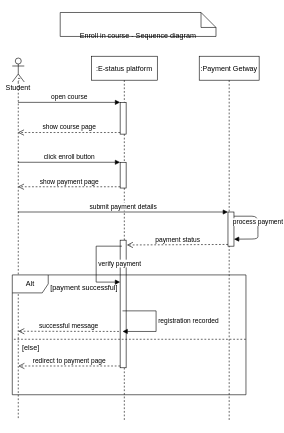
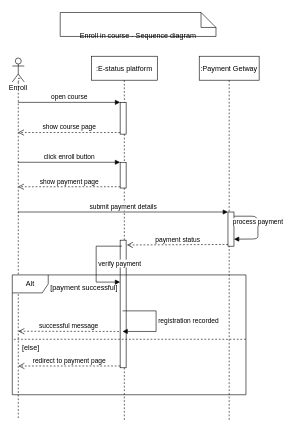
  <mxCell id="0" />
  <mxCell id="1" parent="0" />
  <mxCell id="2" value=":E-status platform" style="shape=umlLifeline;perimeter=lifelinePerimeter;container=1;collapsible=0;recursiveResize=0;rounded=0;shadow=0;strokeWidth=1;" parent="1" vertex="1"><mxGeometry x="152" y="93" width="110" height="607" as="geometry" /></mxCell>
  <mxCell id="3" value="" style="html=1;points=[];perimeter=orthogonalPerimeter;" vertex="1" parent="2"><mxGeometry x="48" y="77" width="10" height="53" as="geometry" /></mxCell>
  <mxCell id="4" value="" style="html=1;points=[];perimeter=orthogonalPerimeter;" vertex="1" parent="2"><mxGeometry x="48" y="177" width="10" height="43" as="geometry" /></mxCell>
  <mxCell id="5" value="" style="html=1;points=[];perimeter=orthogonalPerimeter;" vertex="1" parent="2"><mxGeometry x="48" y="307" width="10" height="213" as="geometry" /></mxCell>
  <mxCell id="6" value="verify payment" style="edgeStyle=orthogonalEdgeStyle;html=1;align=left;spacingLeft=2;endArrow=block;rounded=0;entryX=1;entryY=0;entryDx=0;entryDy=0;" edge="1" target="21" parent="2"><mxGeometry relative="1" as="geometry"><mxPoint x="51" y="317" as="sourcePoint" /><Array as="points"><mxPoint x="8" y="317" /><mxPoint x="8" y="377" /></Array></mxGeometry></mxCell>
  <mxCell id="7" value=":Payment Getway" style="shape=umlLifeline;perimeter=lifelinePerimeter;container=1;collapsible=0;recursiveResize=0;rounded=0;shadow=0;strokeWidth=1;" parent="1" vertex="1"><mxGeometry x="332" y="93" width="100" height="607" as="geometry" /></mxCell>
  <mxCell id="8" value="" style="html=1;points=[];perimeter=orthogonalPerimeter;" vertex="1" parent="7"><mxGeometry x="48" y="260" width="10" height="57" as="geometry" /></mxCell>
  <mxCell id="9" value="process payment" style="html=1;verticalAlign=bottom;endArrow=block;entryX=1;entryY=0.795;entryDx=0;entryDy=0;entryPerimeter=0;" edge="1" parent="7" target="8"><mxGeometry width="80" relative="1" as="geometry"><mxPoint x="58" y="267" as="sourcePoint" /><mxPoint x="68" y="197" as="targetPoint" /><Array as="points"><mxPoint x="98" y="267" /><mxPoint x="98" y="289" /><mxPoint x="98" y="305" /></Array></mxGeometry></mxCell>
  <mxCell id="10" value="" style="endArrow=none;dashed=1;html=1;" edge="1" parent="1"><mxGeometry width="50" height="50" relative="1" as="geometry"><mxPoint x="29.5" y="130" as="sourcePoint" /><mxPoint x="35" y="130" as="targetPoint" /></mxGeometry></mxCell>
  <mxCell id="11" value="" style="endArrow=none;dashed=1;html=1;" edge="1" parent="1" source="12"><mxGeometry width="50" height="50" relative="1" as="geometry"><mxPoint x="35" y="614" as="sourcePoint" /><mxPoint x="32.941" y="130" as="targetPoint" /></mxGeometry></mxCell>
- <mxCell id="12" value="Student" style="shape=umlLifeline;participant=umlActor;perimeter=lifelinePerimeter;whiteSpace=wrap;html=1;container=1;collapsible=0;recursiveResize=0;verticalAlign=top;spacingTop=36;outlineConnect=0;" vertex="1" parent="1"><mxGeometry x="20" y="96" width="20" height="604" as="geometry" /></mxCell>
+ <mxCell id="12" value="Enroll" style="shape=umlLifeline;participant=umlActor;perimeter=lifelinePerimeter;whiteSpace=wrap;html=1;container=1;collapsible=0;recursiveResize=0;verticalAlign=top;spacingTop=36;outlineConnect=0;" vertex="1" parent="1"><mxGeometry x="20" y="96" width="20" height="604" as="geometry" /></mxCell>
  <mxCell id="13" value="open course" style="html=1;verticalAlign=bottom;endArrow=block;entryX=0;entryY=0;" edge="1" target="3" parent="1" source="12"><mxGeometry relative="1" as="geometry"><mxPoint x="30" y="170" as="sourcePoint" /></mxGeometry></mxCell>
  <mxCell id="14" value="show course page" style="html=1;verticalAlign=bottom;endArrow=open;dashed=1;endSize=8;exitX=0;exitY=0.95;" edge="1" source="3" parent="1" target="12"><mxGeometry relative="1" as="geometry"><mxPoint x="30" y="230" as="targetPoint" /></mxGeometry></mxCell>
  <mxCell id="15" value="click enroll button" style="html=1;verticalAlign=bottom;endArrow=block;entryX=0;entryY=0;" edge="1" target="4" parent="1" source="12"><mxGeometry relative="1" as="geometry"><mxPoint x="130" y="270" as="sourcePoint" /></mxGeometry></mxCell>
  <mxCell id="16" value="show payment page" style="html=1;verticalAlign=bottom;endArrow=open;dashed=1;endSize=8;exitX=0;exitY=0.95;" edge="1" source="4" parent="1" target="12"><mxGeometry relative="1" as="geometry"><mxPoint x="130" y="346" as="targetPoint" /></mxGeometry></mxCell>
  <mxCell id="17" value="payment status" style="html=1;verticalAlign=bottom;endArrow=open;dashed=1;endSize=8;exitX=0;exitY=0.95;entryX=0.539;entryY=0.519;entryDx=0;entryDy=0;entryPerimeter=0;" edge="1" source="8" parent="1" target="2"><mxGeometry relative="1" as="geometry"><mxPoint x="209" y="405" as="targetPoint" /></mxGeometry></mxCell>
  <mxCell id="18" value="submit payment details" style="html=1;verticalAlign=bottom;endArrow=block;entryX=0;entryY=0;" edge="1" target="8" parent="1" source="12"><mxGeometry relative="1" as="geometry"><mxPoint x="310" y="330" as="sourcePoint" /></mxGeometry></mxCell>
  <mxCell id="19" value="Alt" style="shape=umlFrame;whiteSpace=wrap;html=1;" vertex="1" parent="1"><mxGeometry x="20" y="458" width="390" height="200" as="geometry" /></mxCell>
  <mxCell id="20" value="" style="endArrow=none;dashed=1;html=1;exitX=0.007;exitY=0.537;exitDx=0;exitDy=0;exitPerimeter=0;entryX=1.002;entryY=0.537;entryDx=0;entryDy=0;entryPerimeter=0;" edge="1" parent="1" source="19" target="19"><mxGeometry width="50" height="50" relative="1" as="geometry"><mxPoint x="310" y="540" as="sourcePoint" /><mxPoint x="360" y="490" as="targetPoint" /></mxGeometry></mxCell>
  <mxCell id="21" value="[payment successful]" style="text;html=1;strokeColor=none;fillColor=none;align=center;verticalAlign=middle;whiteSpace=wrap;rounded=0;" vertex="1" parent="1"><mxGeometry x="80" y="470" width="120" height="20" as="geometry" /></mxCell>
  <mxCell id="22" value="[else]" style="text;html=1;strokeColor=none;fillColor=none;align=center;verticalAlign=middle;whiteSpace=wrap;rounded=0;" vertex="1" parent="1"><mxGeometry x="32" y="570" width="38" height="20" as="geometry" /></mxCell>
  <mxCell id="23" value="registration recorded" style="edgeStyle=orthogonalEdgeStyle;html=1;align=left;spacingLeft=2;endArrow=block;rounded=0;entryX=0.4;entryY=0.847;entryDx=0;entryDy=0;entryPerimeter=0;" edge="1" parent="1"><mxGeometry relative="1" as="geometry"><mxPoint x="204" y="518" as="sourcePoint" /><Array as="points"><mxPoint x="260" y="518" /><mxPoint x="260" y="552" /></Array><mxPoint x="204" y="552.35" as="targetPoint" /></mxGeometry></mxCell>
  <mxCell id="24" value="successful message" style="html=1;verticalAlign=bottom;endArrow=open;dashed=1;endSize=8;exitX=-0.2;exitY=0.847;exitDx=0;exitDy=0;exitPerimeter=0;" edge="1" parent="1"><mxGeometry relative="1" as="geometry"><mxPoint x="198" y="552.35" as="sourcePoint" /><mxPoint x="30" y="552" as="targetPoint" /></mxGeometry></mxCell>
  <mxCell id="25" value="redirect to payment page" style="html=1;verticalAlign=bottom;endArrow=open;dashed=1;endSize=8;entryX=0.026;entryY=0.76;entryDx=0;entryDy=0;entryPerimeter=0;" edge="1" parent="1" target="19"><mxGeometry relative="1" as="geometry"><mxPoint x="200" y="610" as="sourcePoint" /><mxPoint x="120" y="610" as="targetPoint" /></mxGeometry></mxCell>
  <mxCell id="26" value="Enroll in course - Sequence diagram" style="shape=note2;boundedLbl=1;whiteSpace=wrap;html=1;size=25;verticalAlign=top;align=center;" vertex="1" parent="1"><mxGeometry x="100" y="20" width="260" height="40" as="geometry" /></mxCell>
